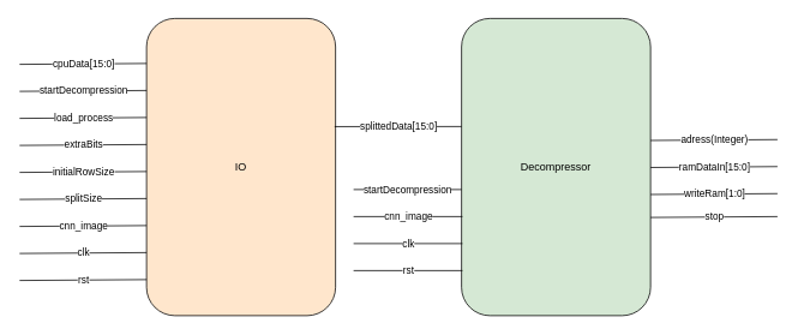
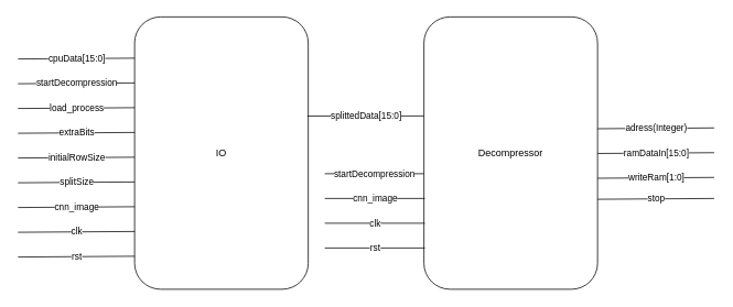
  <mxCell id="0" />
  <mxCell id="1" parent="0" />
- <mxCell id="2" value="IO" style="rounded=1;whiteSpace=wrap;html=1;fillColor=#ffe6cc;" vertex="1" parent="1"><mxGeometry x="162" y="20" width="210" height="330" as="geometry" /></mxCell>
- <mxCell id="3" value="Decompressor" style="rounded=1;whiteSpace=wrap;html=1;fillColor=#d5e8d4;" vertex="1" parent="1"><mxGeometry x="512" y="20" width="210" height="330" as="geometry" /></mxCell>
+ <mxCell id="2" value="IO" style="rounded=1;whiteSpace=wrap;html=1;" vertex="1" parent="1"><mxGeometry x="162" y="20" width="210" height="330" as="geometry" /></mxCell>
+ <mxCell id="3" value="Decompressor" style="rounded=1;whiteSpace=wrap;html=1;" vertex="1" parent="1"><mxGeometry x="512" y="20" width="210" height="330" as="geometry" /></mxCell>
  <mxCell id="4" value="startDecompression" style="endArrow=none;html=1;entryX=0.005;entryY=0.088;entryDx=0;entryDy=0;entryPerimeter=0;" edge="1" parent="1"><mxGeometry width="50" height="50" relative="1" as="geometry"><mxPoint x="20.95" y="100.96" as="sourcePoint" /><mxPoint x="162" y="100" as="targetPoint" /></mxGeometry></mxCell>
  <mxCell id="5" value="load_process" style="endArrow=none;html=1;entryX=0.005;entryY=0.088;entryDx=0;entryDy=0;entryPerimeter=0;" edge="1" parent="1"><mxGeometry width="50" height="50" relative="1" as="geometry"><mxPoint x="20.95" y="130.96" as="sourcePoint" /><mxPoint x="162" y="130" as="targetPoint" /></mxGeometry></mxCell>
  <mxCell id="6" value="extraBits" style="endArrow=none;html=1;entryX=0.005;entryY=0.088;entryDx=0;entryDy=0;entryPerimeter=0;" edge="1" parent="1"><mxGeometry width="50" height="50" relative="1" as="geometry"><mxPoint x="20.95" y="160.96" as="sourcePoint" /><mxPoint x="162" y="160" as="targetPoint" /></mxGeometry></mxCell>
  <mxCell id="7" value="initialRowSize" style="endArrow=none;html=1;entryX=0.005;entryY=0.088;entryDx=0;entryDy=0;entryPerimeter=0;" edge="1" parent="1"><mxGeometry width="50" height="50" relative="1" as="geometry"><mxPoint x="20.95" y="190.96" as="sourcePoint" /><mxPoint x="162" y="190" as="targetPoint" /></mxGeometry></mxCell>
  <mxCell id="8" value="splitSize" style="endArrow=none;html=1;entryX=0.005;entryY=0.088;entryDx=0;entryDy=0;entryPerimeter=0;" edge="1" parent="1"><mxGeometry width="50" height="50" relative="1" as="geometry"><mxPoint x="20.95" y="220.96" as="sourcePoint" /><mxPoint x="162" y="220" as="targetPoint" /></mxGeometry></mxCell>
  <mxCell id="9" value="cnn_image" style="endArrow=none;html=1;entryX=0.005;entryY=0.088;entryDx=0;entryDy=0;entryPerimeter=0;" edge="1" parent="1"><mxGeometry width="50" height="50" relative="1" as="geometry"><mxPoint x="20.95" y="250.96" as="sourcePoint" /><mxPoint x="162" y="250" as="targetPoint" /></mxGeometry></mxCell>
  <mxCell id="10" value="clk" style="endArrow=none;html=1;entryX=0.005;entryY=0.088;entryDx=0;entryDy=0;entryPerimeter=0;" edge="1" parent="1"><mxGeometry width="50" height="50" relative="1" as="geometry"><mxPoint x="20.95" y="280.96" as="sourcePoint" /><mxPoint x="162" y="280" as="targetPoint" /></mxGeometry></mxCell>
  <mxCell id="11" value="rst" style="endArrow=none;html=1;entryX=0.005;entryY=0.088;entryDx=0;entryDy=0;entryPerimeter=0;" edge="1" parent="1"><mxGeometry width="50" height="50" relative="1" as="geometry"><mxPoint x="20.95" y="310.96" as="sourcePoint" /><mxPoint x="162" y="310" as="targetPoint" /></mxGeometry></mxCell>
  <mxCell id="12" value="cpuData[15:0]" style="endArrow=none;html=1;entryX=0.005;entryY=0.088;entryDx=0;entryDy=0;entryPerimeter=0;" edge="1" parent="1"><mxGeometry width="50" height="50" relative="1" as="geometry"><mxPoint x="20.95" y="70.96" as="sourcePoint" /><mxPoint x="162" y="70" as="targetPoint" /></mxGeometry></mxCell>
  <mxCell id="13" value="adress(Integer)" style="endArrow=none;html=1;entryX=0.005;entryY=0.088;entryDx=0;entryDy=0;entryPerimeter=0;" edge="1" parent="1"><mxGeometry width="50" height="50" relative="1" as="geometry"><mxPoint x="722" y="155.48" as="sourcePoint" /><mxPoint x="863.05" y="154.52" as="targetPoint" /></mxGeometry></mxCell>
  <mxCell id="14" value="ramDataIn[15:0]" style="endArrow=none;html=1;entryX=0.005;entryY=0.088;entryDx=0;entryDy=0;entryPerimeter=0;" edge="1" parent="1"><mxGeometry width="50" height="50" relative="1" as="geometry"><mxPoint x="722" y="185.48" as="sourcePoint" /><mxPoint x="863.05" y="184.52" as="targetPoint" /></mxGeometry></mxCell>
  <mxCell id="15" value="writeRam[1:0]" style="endArrow=none;html=1;entryX=0.005;entryY=0.088;entryDx=0;entryDy=0;entryPerimeter=0;" edge="1" parent="1"><mxGeometry width="50" height="50" relative="1" as="geometry"><mxPoint x="722" y="215.48" as="sourcePoint" /><mxPoint x="863.05" y="214.52" as="targetPoint" /></mxGeometry></mxCell>
  <mxCell id="16" value="cnn_image" style="endArrow=none;html=1;entryX=0.005;entryY=0.088;entryDx=0;entryDy=0;entryPerimeter=0;" edge="1" parent="1"><mxGeometry width="50" height="50" relative="1" as="geometry"><mxPoint x="392" y="240" as="sourcePoint" /><mxPoint x="513.05" y="240" as="targetPoint" /></mxGeometry></mxCell>
  <mxCell id="17" value="clk" style="endArrow=none;html=1;entryX=0.005;entryY=0.088;entryDx=0;entryDy=0;entryPerimeter=0;" edge="1" parent="1"><mxGeometry width="50" height="50" relative="1" as="geometry"><mxPoint x="392" y="270" as="sourcePoint" /><mxPoint x="513.05" y="270" as="targetPoint" /></mxGeometry></mxCell>
  <mxCell id="18" value="rst" style="endArrow=none;html=1;entryX=0.005;entryY=0.088;entryDx=0;entryDy=0;entryPerimeter=0;" edge="1" parent="1"><mxGeometry width="50" height="50" relative="1" as="geometry"><mxPoint x="392" y="300" as="sourcePoint" /><mxPoint x="513.05" y="300" as="targetPoint" /></mxGeometry></mxCell>
  <mxCell id="19" value="stop" style="endArrow=none;html=1;entryX=0.005;entryY=0.088;entryDx=0;entryDy=0;entryPerimeter=0;" edge="1" parent="1"><mxGeometry width="50" height="50" relative="1" as="geometry"><mxPoint x="722" y="240.96" as="sourcePoint" /><mxPoint x="863.05" y="240" as="targetPoint" /></mxGeometry></mxCell>
  <mxCell id="20" value="startDecompression" style="endArrow=none;html=1;entryX=0.005;entryY=0.088;entryDx=0;entryDy=0;entryPerimeter=0;" edge="1" parent="1"><mxGeometry width="50" height="50" relative="1" as="geometry"><mxPoint x="392" y="210" as="sourcePoint" /><mxPoint x="512" y="210" as="targetPoint" /></mxGeometry></mxCell>
  <mxCell id="21" value="splittedData[15:0]" style="endArrow=none;html=1;entryX=0.005;entryY=0.088;entryDx=0;entryDy=0;entryPerimeter=0;exitX=0.995;exitY=0.364;exitDx=0;exitDy=0;exitPerimeter=0;" edge="1" parent="1" source="2"><mxGeometry width="50" height="50" relative="1" as="geometry"><mxPoint x="392" y="140" as="sourcePoint" /><mxPoint x="512" y="140" as="targetPoint" /></mxGeometry></mxCell>
